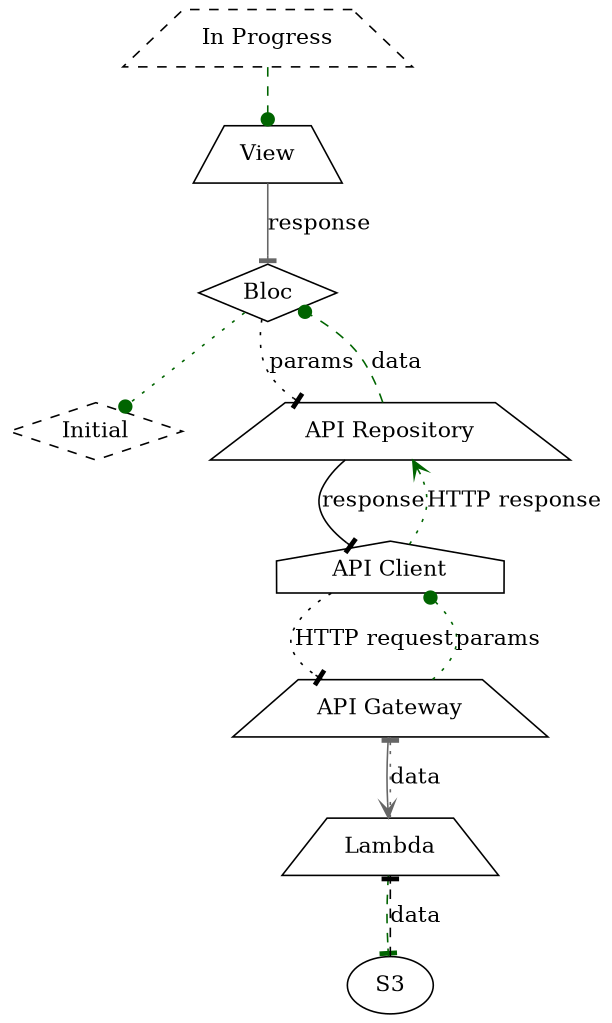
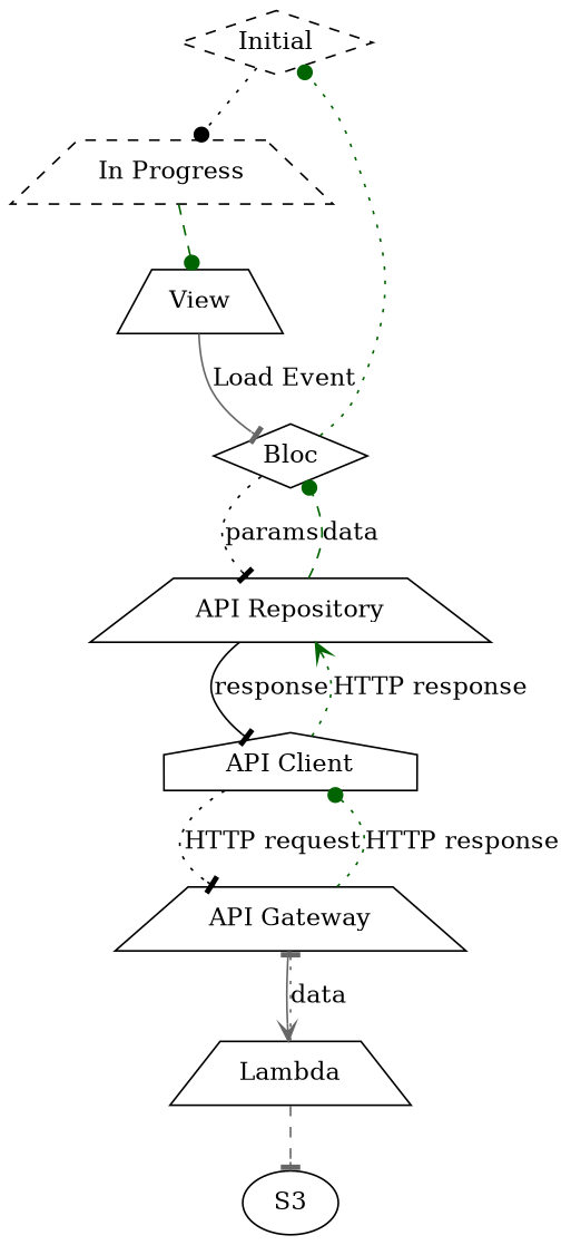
  digraph {
    node [shape=trapezium]
    edge [arrowhead=tee color=darkgreen style=dotted]
    Initial [shape=diamond style=dashed]
    "In Progress" [style=dashed]
    View
    Bloc [shape=diamond]
    "API Repository"
    "API Client" [shape=house]
    "API Gateway"
    Lambda
    S3 [shape=ellipse]
    subgraph sub_1 {
      View
      Bloc
      "API Repository"
      "API Client"
      subgraph sub_2 {
        Initial
        "In Progress"
      }
    }
    subgraph sub_3 {
      "API Gateway"
      Lambda
      S3
    }
+   Initial -> "In Progress" [arrowhead=dot color=black]
    "In Progress" -> View [arrowhead=dot style=dashed]
-   View -> Bloc [color=gray40 label=response style=solid]
+   View -> Bloc [color=gray40 label="Load Event" style=solid]
    Bloc -> Initial [arrowhead=dot]
    Bloc -> "API Repository" [color=black label=params]
    "API Repository" -> Bloc [arrowhead=dot label=data style=dashed]
    "API Repository" -> "API Client" [color=black label=response style=solid]
    "API Client" -> "API Repository" [arrowhead=vee label="HTTP response"]
    "API Client" -> "API Gateway" [color=black label="HTTP request"]
-   "API Gateway" -> "API Client" [arrowhead=dot label=params]
+   "API Gateway" -> "API Client" [arrowhead=dot label="HTTP response"]
    "API Gateway" -> Lambda [arrowhead=vee color=gray40 style=solid]
    Lambda -> "API Gateway" [color=gray40 label=data]
-   Lambda -> S3 [style=dashed]
-   S3 -> Lambda [color=black label=data style=dashed]
+   Lambda -> S3 [color=gray40 style=dashed]
  }
